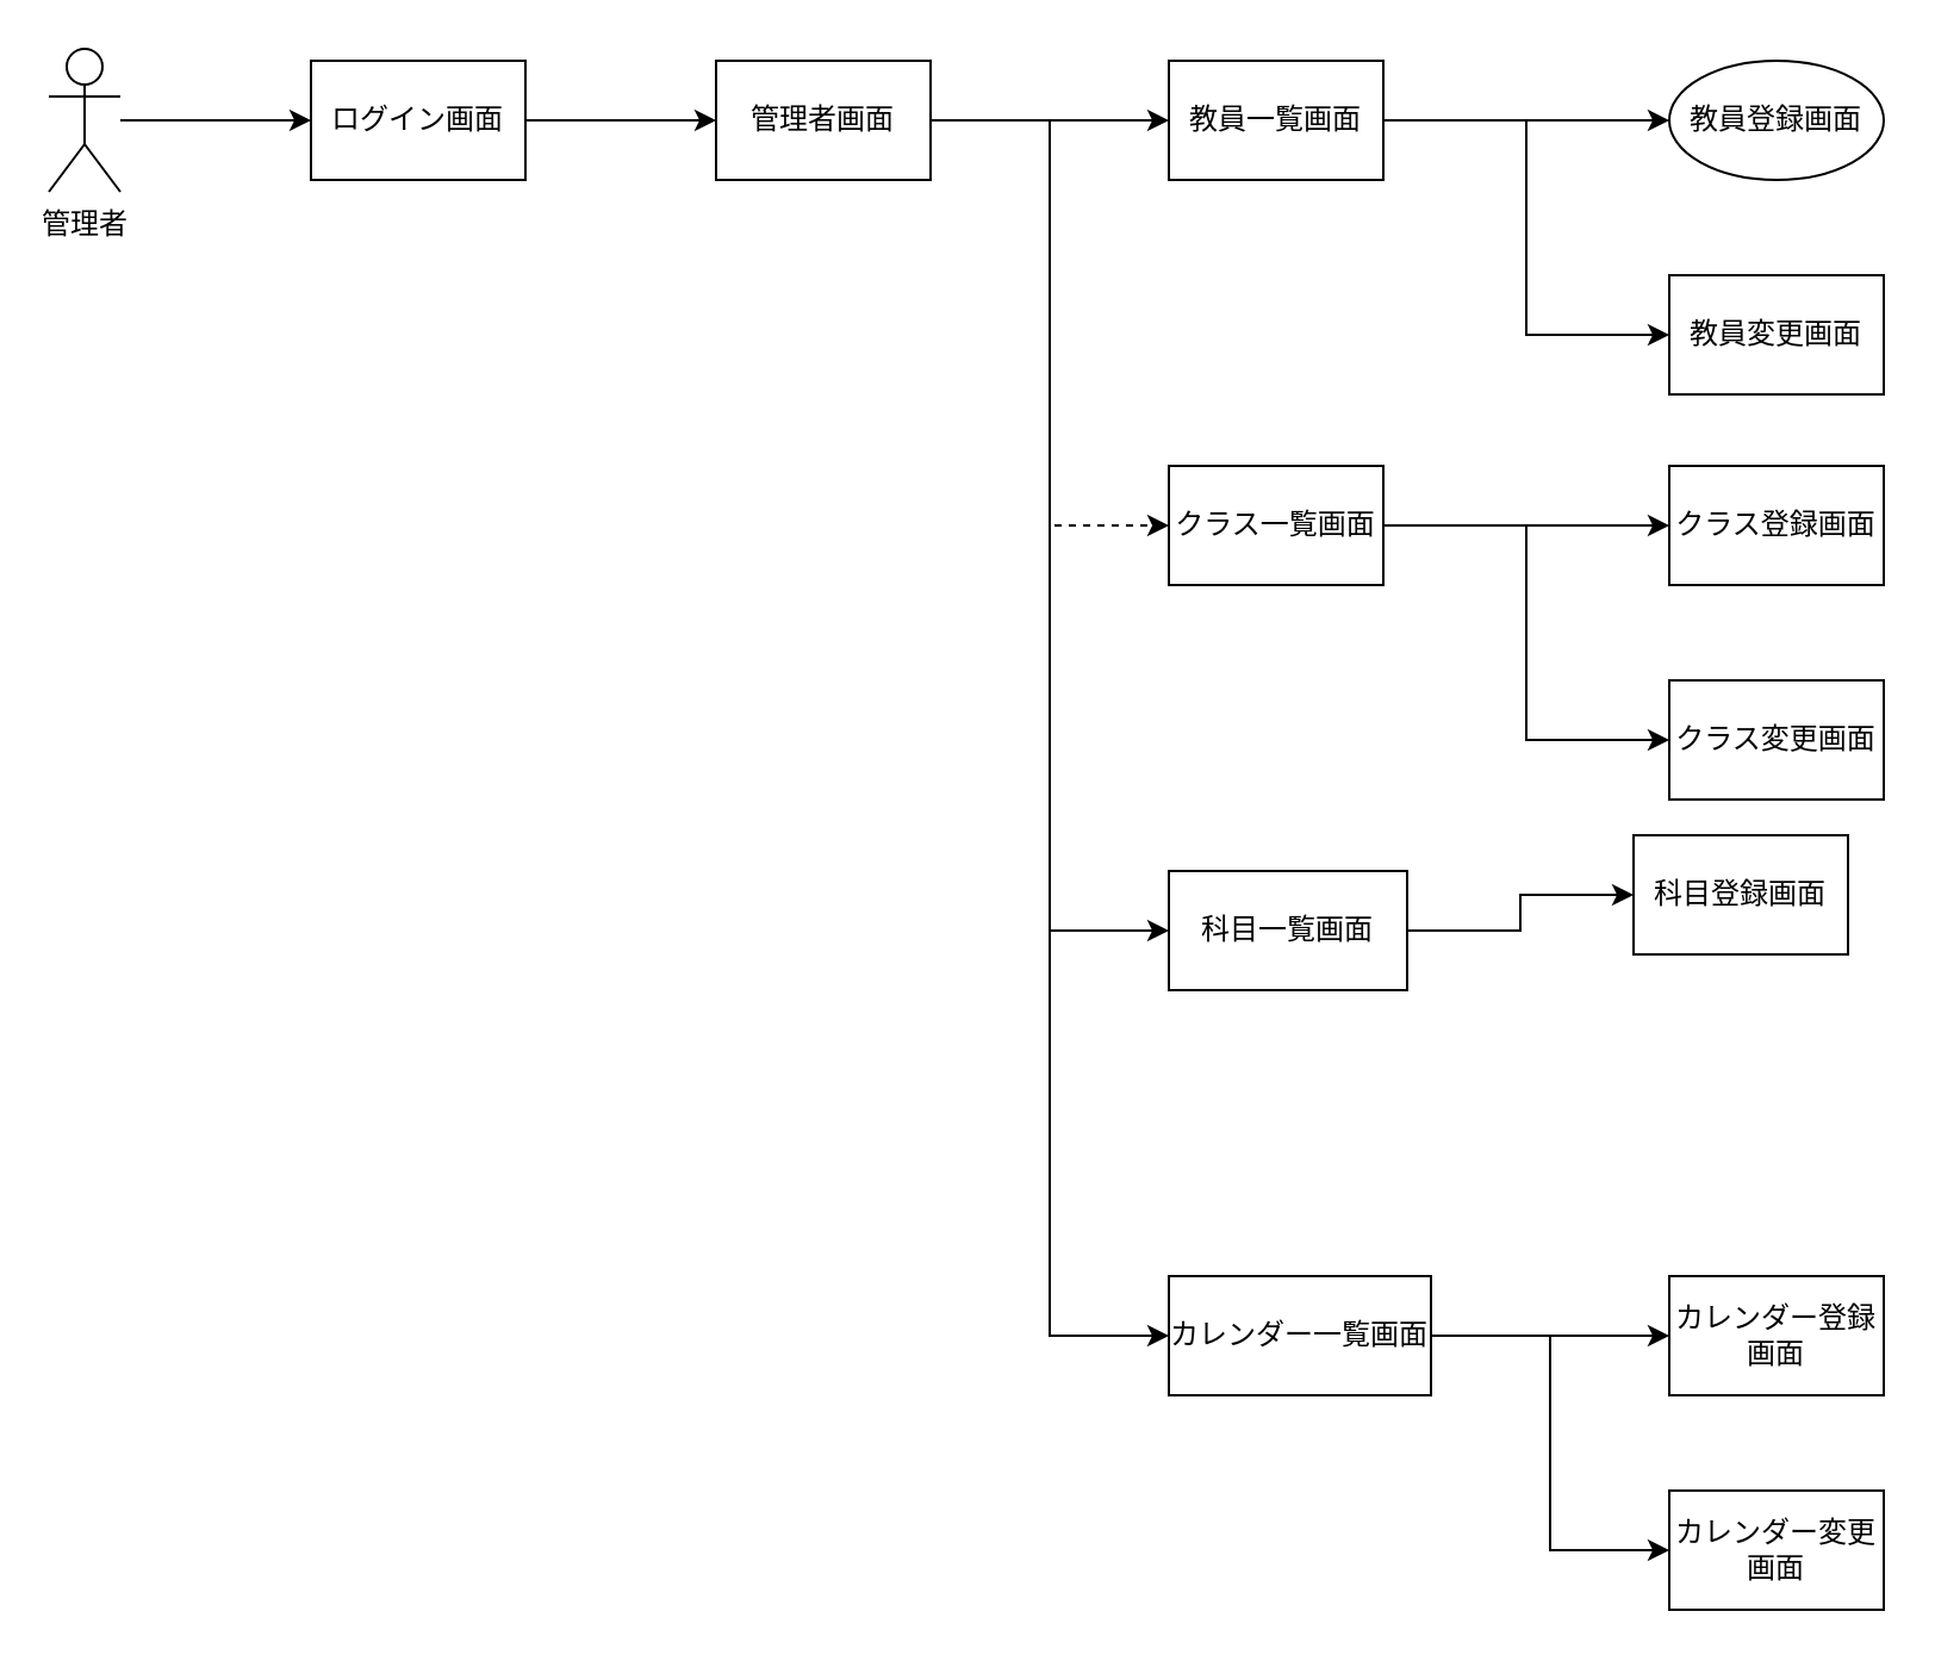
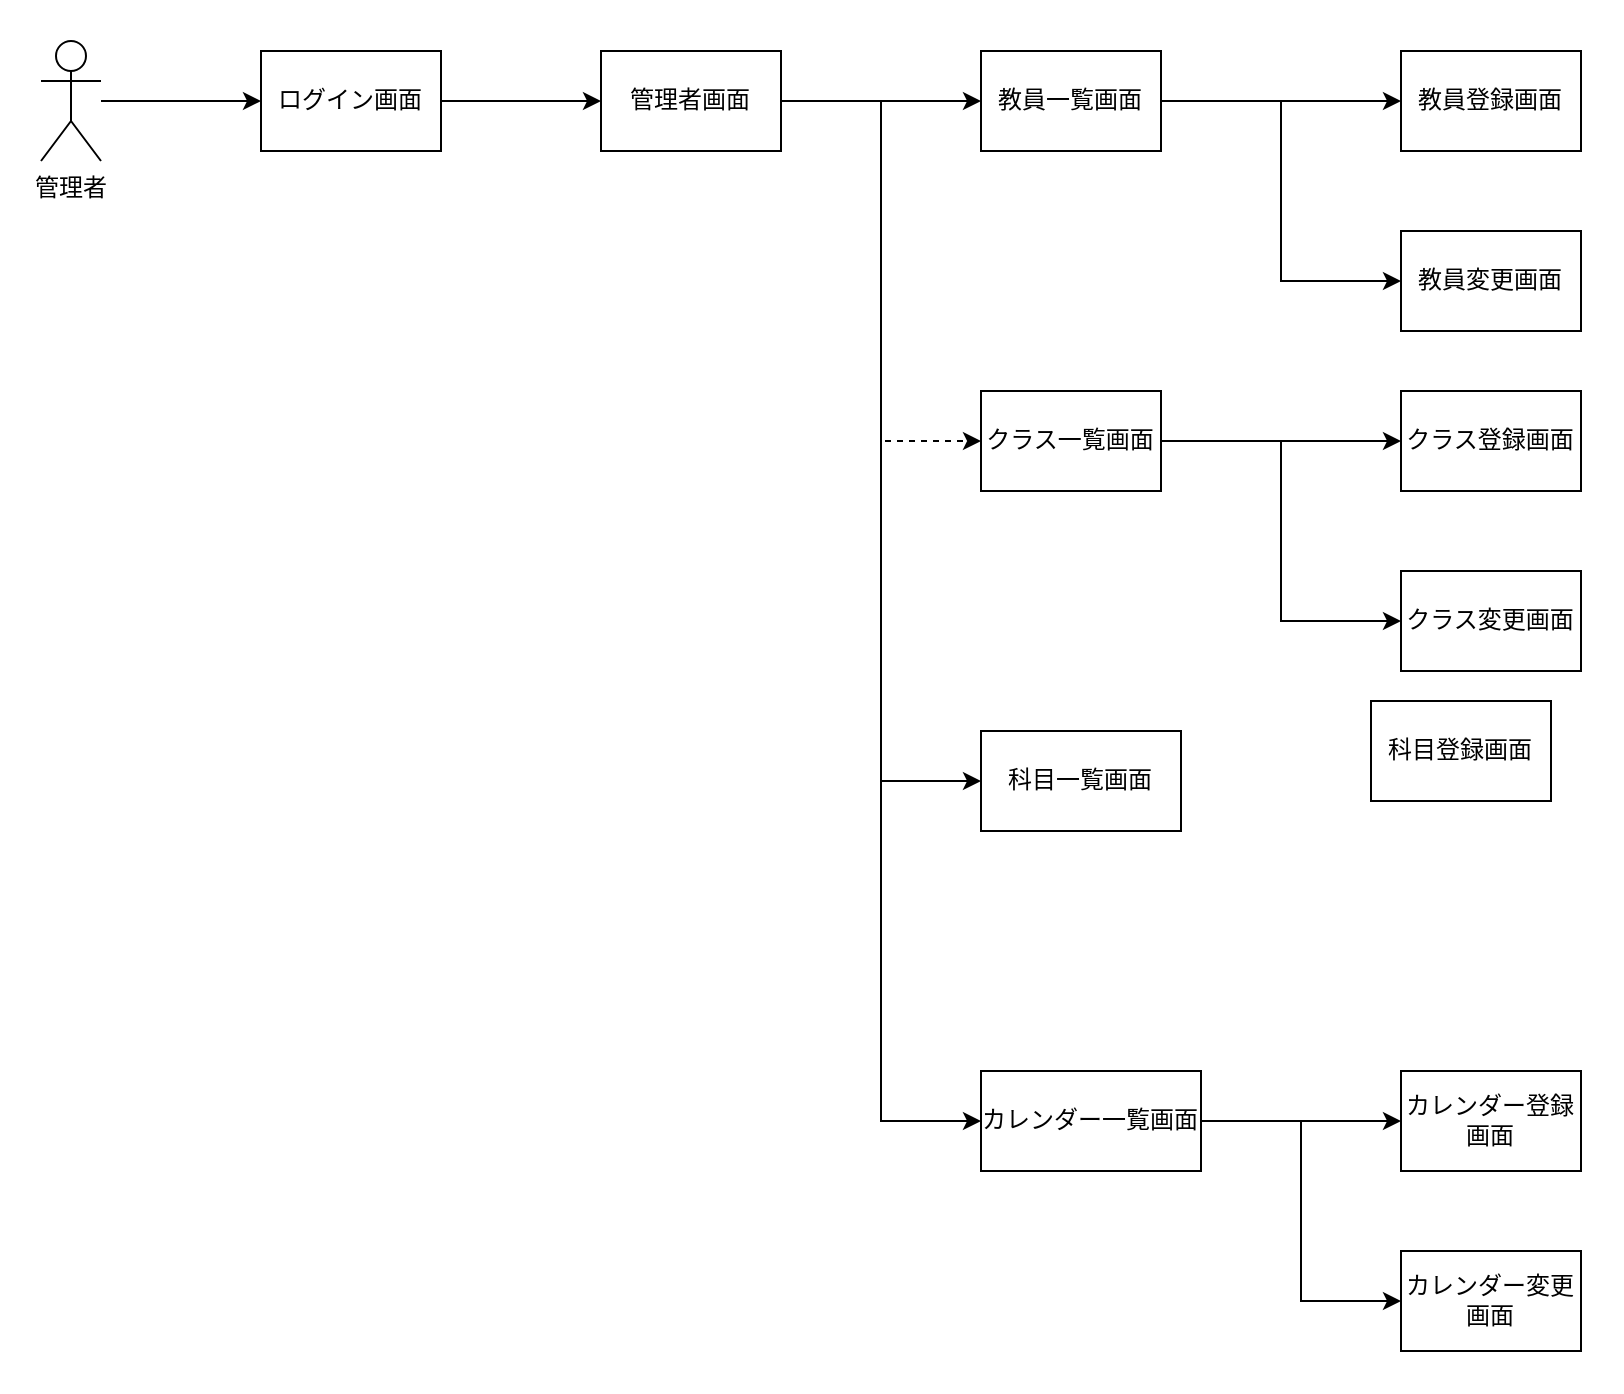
  <mxCell id="0" />
  <mxCell id="1" parent="0" />
  <mxCell id="2" style="edgeStyle=orthogonalEdgeStyle;rounded=0;orthogonalLoop=1;jettySize=auto;html=1;entryX=0;entryY=0.5;entryDx=0;entryDy=0;" edge="1" parent="1" source="3" target="8"><mxGeometry relative="1" as="geometry" /></mxCell>
  <mxCell id="3" value="ログイン画面" style="rounded=0;whiteSpace=wrap;html=1;" vertex="1" parent="1"><mxGeometry x="130" y="25" width="90" height="50" as="geometry" /></mxCell>
  <mxCell id="4" style="edgeStyle=orthogonalEdgeStyle;rounded=0;orthogonalLoop=1;jettySize=auto;html=1;" edge="1" parent="1" source="8" target="13"><mxGeometry relative="1" as="geometry" /></mxCell>
  <mxCell id="5" style="edgeStyle=orthogonalEdgeStyle;rounded=0;orthogonalLoop=1;jettySize=auto;html=1;entryX=0;entryY=0.5;entryDx=0;entryDy=0;dashed=1;" edge="1" parent="1" source="8" target="16"><mxGeometry relative="1" as="geometry" /></mxCell>
  <mxCell id="6" style="edgeStyle=orthogonalEdgeStyle;rounded=0;orthogonalLoop=1;jettySize=auto;html=1;entryX=0;entryY=0.5;entryDx=0;entryDy=0;" edge="1" parent="1" source="8" target="18"><mxGeometry relative="1" as="geometry" /></mxCell>
  <mxCell id="7" style="edgeStyle=orthogonalEdgeStyle;rounded=0;orthogonalLoop=1;jettySize=auto;html=1;entryX=0;entryY=0.5;entryDx=0;entryDy=0;" edge="1" parent="1" source="8" target="21"><mxGeometry relative="1" as="geometry" /></mxCell>
  <mxCell id="8" value="管理者画面" style="rounded=0;whiteSpace=wrap;html=1;" vertex="1" parent="1"><mxGeometry x="300" y="25" width="90" height="50" as="geometry" /></mxCell>
  <mxCell id="9" style="edgeStyle=orthogonalEdgeStyle;rounded=0;orthogonalLoop=1;jettySize=auto;html=1;entryX=0;entryY=0.5;entryDx=0;entryDy=0;" edge="1" parent="1" source="10" target="3"><mxGeometry relative="1" as="geometry" /></mxCell>
  <mxCell id="10" value="管理者" style="shape=umlActor;verticalLabelPosition=bottom;verticalAlign=top;html=1;outlineConnect=0;" vertex="1" parent="1"><mxGeometry x="20" y="20" width="30" height="60" as="geometry" /></mxCell>
  <mxCell id="11" style="edgeStyle=orthogonalEdgeStyle;rounded=0;orthogonalLoop=1;jettySize=auto;html=1;entryX=0;entryY=0.5;entryDx=0;entryDy=0;" edge="1" parent="1" source="13" target="22"><mxGeometry relative="1" as="geometry" /></mxCell>
  <mxCell id="12" style="edgeStyle=orthogonalEdgeStyle;rounded=0;orthogonalLoop=1;jettySize=auto;html=1;entryX=0;entryY=0.5;entryDx=0;entryDy=0;" edge="1" parent="1" source="13" target="23"><mxGeometry relative="1" as="geometry" /></mxCell>
  <mxCell id="13" value="教員一覧画面" style="rounded=0;whiteSpace=wrap;html=1;" vertex="1" parent="1"><mxGeometry x="490" y="25" width="90" height="50" as="geometry" /></mxCell>
  <mxCell id="14" style="edgeStyle=orthogonalEdgeStyle;rounded=0;orthogonalLoop=1;jettySize=auto;html=1;entryX=0;entryY=0.5;entryDx=0;entryDy=0;" edge="1" parent="1" source="16" target="24"><mxGeometry relative="1" as="geometry" /></mxCell>
  <mxCell id="15" style="edgeStyle=orthogonalEdgeStyle;rounded=0;orthogonalLoop=1;jettySize=auto;html=1;entryX=0;entryY=0.5;entryDx=0;entryDy=0;" edge="1" parent="1" source="16" target="25"><mxGeometry relative="1" as="geometry" /></mxCell>
  <mxCell id="16" value="クラス一覧画面" style="rounded=0;whiteSpace=wrap;html=1;" vertex="1" parent="1"><mxGeometry x="490" y="195" width="90" height="50" as="geometry" /></mxCell>
- <mxCell id="17" style="edgeStyle=orthogonalEdgeStyle;rounded=0;orthogonalLoop=1;jettySize=auto;html=1;entryX=0;entryY=0.5;entryDx=0;entryDy=0;" edge="1" parent="1" source="18" target="26"><mxGeometry relative="1" as="geometry" /></mxCell>
  <mxCell id="18" value="科目一覧画面" style="rounded=0;whiteSpace=wrap;html=1;" vertex="1" parent="1"><mxGeometry x="490" y="365" width="100" height="50" as="geometry" /></mxCell>
  <mxCell id="19" style="edgeStyle=orthogonalEdgeStyle;rounded=0;orthogonalLoop=1;jettySize=auto;html=1;entryX=0;entryY=0.5;entryDx=0;entryDy=0;" edge="1" parent="1" source="21" target="27"><mxGeometry relative="1" as="geometry" /></mxCell>
  <mxCell id="20" style="edgeStyle=orthogonalEdgeStyle;rounded=0;orthogonalLoop=1;jettySize=auto;html=1;entryX=0;entryY=0.5;entryDx=0;entryDy=0;" edge="1" parent="1" source="21" target="28"><mxGeometry relative="1" as="geometry" /></mxCell>
  <mxCell id="21" value="カレンダー一覧画面" style="rounded=0;whiteSpace=wrap;html=1;" vertex="1" parent="1"><mxGeometry x="490" y="535" width="110" height="50" as="geometry" /></mxCell>
- <mxCell id="22" value="教員登録画面" style="ellipse;whiteSpace=wrap;html=1;" vertex="1" parent="1"><mxGeometry x="700" y="25" width="90" height="50" as="geometry" /></mxCell>
+ <mxCell id="22" value="教員登録画面" style="rounded=0;whiteSpace=wrap;html=1;" vertex="1" parent="1"><mxGeometry x="700" y="25" width="90" height="50" as="geometry" /></mxCell>
  <mxCell id="23" value="教員変更画面" style="rounded=0;whiteSpace=wrap;html=1;" vertex="1" parent="1"><mxGeometry x="700" y="115" width="90" height="50" as="geometry" /></mxCell>
  <mxCell id="24" value="クラス登録画面" style="rounded=0;whiteSpace=wrap;html=1;" vertex="1" parent="1"><mxGeometry x="700" y="195" width="90" height="50" as="geometry" /></mxCell>
  <mxCell id="25" value="クラス変更画面" style="rounded=0;whiteSpace=wrap;html=1;" vertex="1" parent="1"><mxGeometry x="700" y="285" width="90" height="50" as="geometry" /></mxCell>
  <mxCell id="26" value="科目登録画面" style="rounded=0;whiteSpace=wrap;html=1;" vertex="1" parent="1"><mxGeometry x="685" y="350" width="90" height="50" as="geometry" /></mxCell>
  <mxCell id="27" value="カレンダー登録画面" style="rounded=0;whiteSpace=wrap;html=1;" vertex="1" parent="1"><mxGeometry x="700" y="535" width="90" height="50" as="geometry" /></mxCell>
  <mxCell id="28" value="カレンダー変更画面" style="rounded=0;whiteSpace=wrap;html=1;" vertex="1" parent="1"><mxGeometry x="700" y="625" width="90" height="50" as="geometry" /></mxCell>
